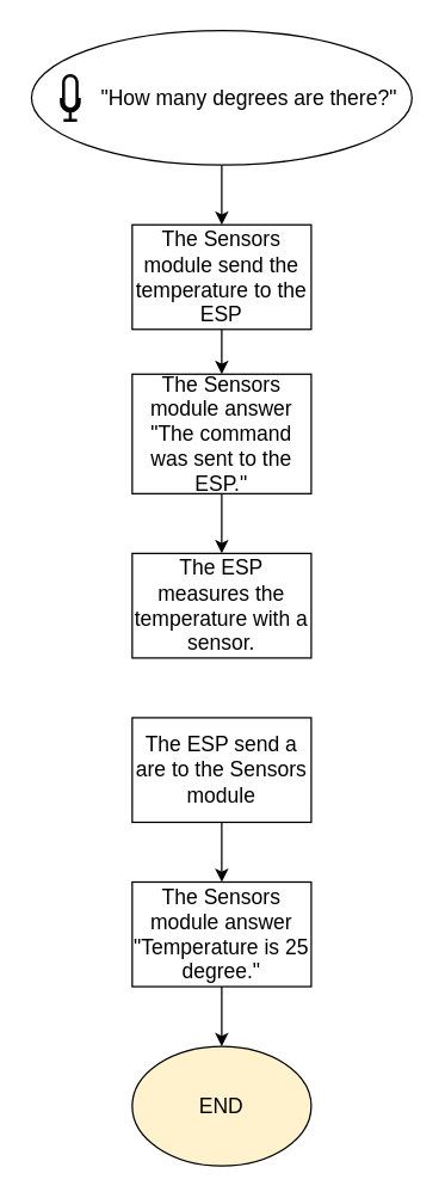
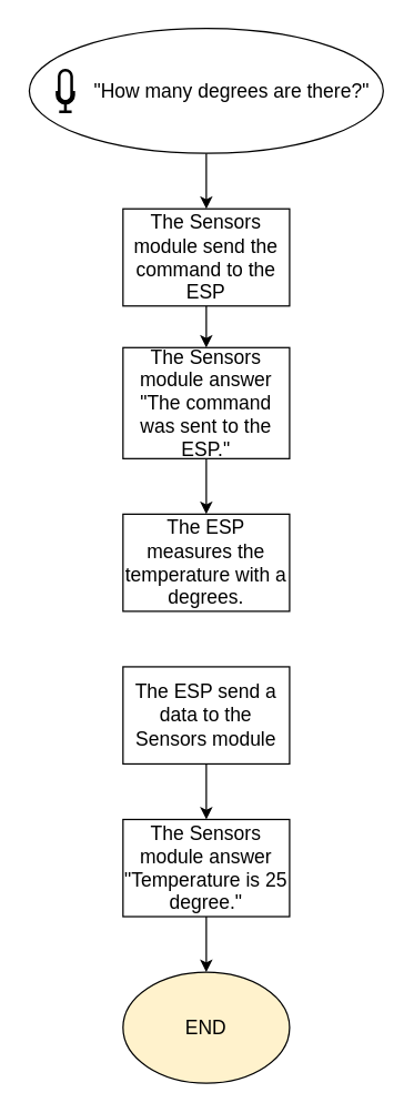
  <mxCell id="0" />
  <mxCell id="1" parent="0" />
  <mxCell id="2" value="" style="edgeStyle=orthogonalEdgeStyle;rounded=0;orthogonalLoop=1;jettySize=auto;html=1;fontSize=14;" parent="1" source="3" target="7" edge="1"><mxGeometry relative="1" as="geometry" /></mxCell>
  <mxCell id="3" value="" style="ellipse;whiteSpace=wrap;html=1;fontSize=14;" parent="1" vertex="1"><mxGeometry x="20.5" y="20" width="255" height="90" as="geometry" /></mxCell>
  <mxCell id="4" value="" style="html=1;verticalLabelPosition=bottom;align=center;labelBackgroundColor=#ffffff;verticalAlign=top;strokeWidth=2;shadow=0;dashed=0;shape=mxgraph.ios7.icons.microphone;fontSize=14;" parent="1" vertex="1"><mxGeometry x="40.5" y="50" width="12" height="30" as="geometry" /></mxCell>
  <mxCell id="5" value="&quot;How many degrees are there?&quot;" style="text;html=1;align=center;verticalAlign=middle;resizable=0;points=[];autosize=1;strokeColor=none;fontSize=14;" parent="1" vertex="1"><mxGeometry x="60.5" y="55" width="210" height="20" as="geometry" /></mxCell>
  <mxCell id="6" value="" style="edgeStyle=orthogonalEdgeStyle;rounded=0;orthogonalLoop=1;jettySize=auto;html=1;fontSize=14;" parent="1" source="7" target="12" edge="1"><mxGeometry relative="1" as="geometry" /></mxCell>
- <mxCell id="7" value="The Sensors module send the temperature to the ESP" style="rounded=0;whiteSpace=wrap;html=1;strokeColor=#000000;fontSize=14;" parent="1" vertex="1"><mxGeometry x="88" y="150" width="120" height="70" as="geometry" /></mxCell>
- <mxCell id="8" value="The ESP measures the temperature with a sensor." style="rounded=0;whiteSpace=wrap;html=1;strokeColor=#000000;fontSize=14;" parent="1" vertex="1"><mxGeometry x="88" y="370" width="120" height="70" as="geometry" /></mxCell>
+ <mxCell id="7" value="The Sensors module send the command to the ESP" style="rounded=0;whiteSpace=wrap;html=1;strokeColor=#000000;fontSize=14;" parent="1" vertex="1"><mxGeometry x="88" y="150" width="120" height="70" as="geometry" /></mxCell>
+ <mxCell id="8" value="The ESP measures the temperature with a degrees." style="rounded=0;whiteSpace=wrap;html=1;strokeColor=#000000;fontSize=14;" parent="1" vertex="1"><mxGeometry x="88" y="370" width="120" height="70" as="geometry" /></mxCell>
  <mxCell id="9" value="" style="edgeStyle=orthogonalEdgeStyle;rounded=0;orthogonalLoop=1;jettySize=auto;html=1;fontSize=14;" parent="1" source="10" edge="1"><mxGeometry relative="1" as="geometry"><mxPoint x="148" y="590" as="targetPoint" /></mxGeometry></mxCell>
- <mxCell id="10" value="The ESP send a are to the Sensors module" style="rounded=0;whiteSpace=wrap;html=1;strokeColor=#000000;fontSize=14;" parent="1" vertex="1"><mxGeometry x="88" y="480" width="120" height="70" as="geometry" /></mxCell>
+ <mxCell id="10" value="The ESP send a data to the Sensors module" style="rounded=0;whiteSpace=wrap;html=1;strokeColor=#000000;fontSize=14;" parent="1" vertex="1"><mxGeometry x="88" y="480" width="120" height="70" as="geometry" /></mxCell>
  <mxCell id="11" value="" style="edgeStyle=orthogonalEdgeStyle;rounded=0;orthogonalLoop=1;jettySize=auto;html=1;fontSize=14;" parent="1" source="12" target="8" edge="1"><mxGeometry relative="1" as="geometry" /></mxCell>
  <mxCell id="12" value="The Sensors module answer &quot;The command was sent to the ESP.&quot;" style="rounded=0;whiteSpace=wrap;html=1;strokeColor=#000000;fontSize=14;" parent="1" vertex="1"><mxGeometry x="88" y="250" width="120" height="80" as="geometry" /></mxCell>
  <mxCell id="13" value="" style="edgeStyle=orthogonalEdgeStyle;rounded=0;orthogonalLoop=1;jettySize=auto;html=1;fontSize=14;" parent="1" source="14" target="15" edge="1"><mxGeometry relative="1" as="geometry" /></mxCell>
  <mxCell id="14" value="The Sensors module answer &quot;Temperature is 25 degree.&quot;" style="rounded=0;whiteSpace=wrap;html=1;strokeColor=#000000;fontSize=14;" parent="1" vertex="1"><mxGeometry x="88" y="590" width="120" height="70" as="geometry" /></mxCell>
  <mxCell id="15" value="END" style="ellipse;whiteSpace=wrap;html=1;strokeColor=#000000;fontSize=14;fillColor=#fff2cc;" parent="1" vertex="1"><mxGeometry x="88" y="700" width="120" height="80" as="geometry" /></mxCell>
